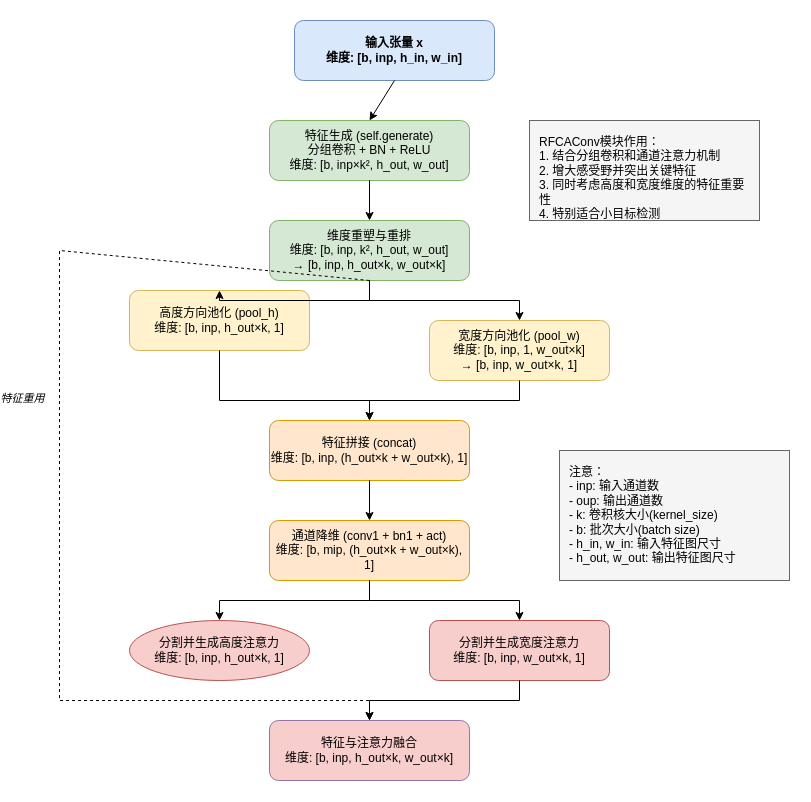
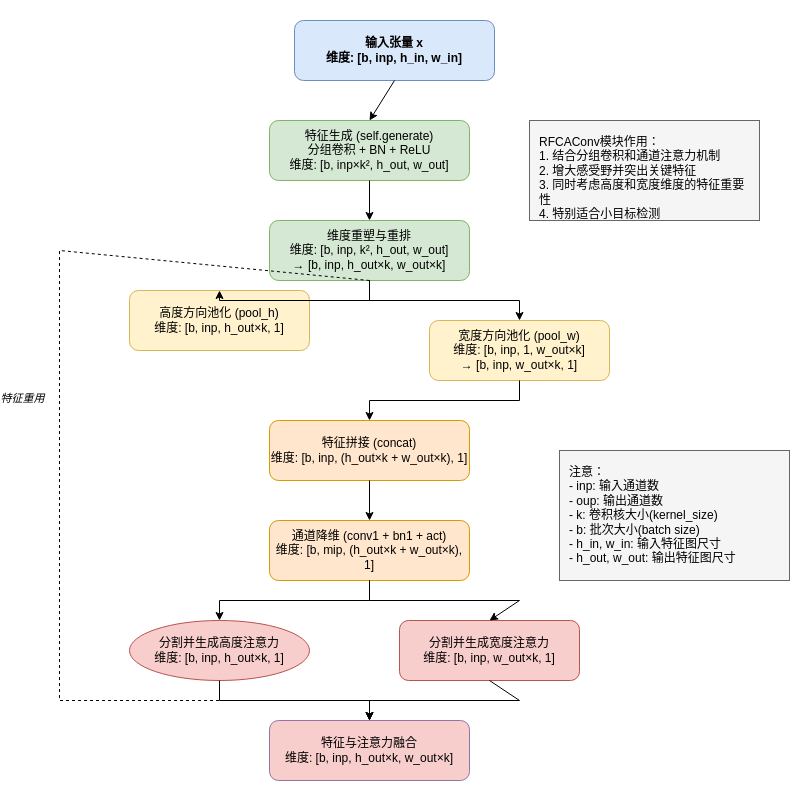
  <mxCell id="0" />
  <mxCell id="1" parent="0" />
  <mxCell id="2" value="输入张量 x&#10;维度: [b, inp, h_in, w_in]" style="rounded=1;whiteSpace=wrap;html=1;fillColor=#dae8fc;strokeColor=#6c8ebf;fontStyle=1" parent="1" vertex="1"><mxGeometry x="255" y="20" width="200" height="60" as="geometry" /></mxCell>
  <mxCell id="3" value="特征生成 (self.generate)&#10;分组卷积 + BN + ReLU&#10;维度: [b, inp×k², h_out, w_out]" style="rounded=1;whiteSpace=wrap;html=1;fillColor=#d5e8d4;strokeColor=#82b366;" parent="1" vertex="1"><mxGeometry x="230" y="120" width="200" height="60" as="geometry" /></mxCell>
  <mxCell id="4" value="维度重塑与重排&#10;维度: [b, inp, k², h_out, w_out]&#10;→ [b, inp, h_out×k, w_out×k]" style="rounded=1;whiteSpace=wrap;html=1;fillColor=#d5e8d4;strokeColor=#82b366;" parent="1" vertex="1"><mxGeometry x="230" y="220" width="200" height="60" as="geometry" /></mxCell>
  <mxCell id="5" value="高度方向池化 (pool_h)&#10;维度: [b, inp, h_out×k, 1]" style="rounded=1;whiteSpace=wrap;html=1;fillColor=#fff2cc;strokeColor=#d6b656;" parent="1" vertex="1"><mxGeometry x="90" y="290" width="180" height="60" as="geometry" /></mxCell>
  <mxCell id="6" value="宽度方向池化 (pool_w)&#10;维度: [b, inp, 1, w_out×k]&#10;→ [b, inp, w_out×k, 1]" style="rounded=1;whiteSpace=wrap;html=1;fillColor=#fff2cc;strokeColor=#d6b656;" parent="1" vertex="1"><mxGeometry x="390" y="320" width="180" height="60" as="geometry" /></mxCell>
  <mxCell id="7" value="特征拼接 (concat)&#10;维度: [b, inp, (h_out×k + w_out×k), 1]" style="rounded=1;whiteSpace=wrap;html=1;fillColor=#ffe6cc;strokeColor=#d79b00;" parent="1" vertex="1"><mxGeometry x="230" y="420" width="200" height="60" as="geometry" /></mxCell>
  <mxCell id="8" value="通道降维 (conv1 + bn1 + act)&#10;维度: [b, mip, (h_out×k + w_out×k), 1]" style="rounded=1;whiteSpace=wrap;html=1;fillColor=#ffe6cc;strokeColor=#d79b00;" parent="1" vertex="1"><mxGeometry x="230" y="520" width="200" height="60" as="geometry" /></mxCell>
  <mxCell id="9" value="分割并生成高度注意力&#10;维度: [b, inp, h_out×k, 1]" style="ellipse;whiteSpace=wrap;html=1;fillColor=#f8cecc;strokeColor=#b85450;" parent="1" vertex="1"><mxGeometry x="90" y="620" width="180" height="60" as="geometry" /></mxCell>
- <mxCell id="10" value="分割并生成宽度注意力&#10;维度: [b, inp, w_out×k, 1]" style="rounded=1;whiteSpace=wrap;html=1;fillColor=#f8cecc;strokeColor=#b85450;" parent="1" vertex="1"><mxGeometry x="390" y="620" width="180" height="60" as="geometry" /></mxCell>
+ <mxCell id="10" value="分割并生成宽度注意力&#10;维度: [b, inp, w_out×k, 1]" style="rounded=1;whiteSpace=wrap;html=1;fillColor=#f8cecc;strokeColor=#b85450;" parent="1" vertex="1"><mxGeometry x="360" y="620" width="180" height="60" as="geometry" /></mxCell>
  <mxCell id="11" value="特征与注意力融合&#10;维度: [b, inp, h_out×k, w_out×k]" style="rounded=1;whiteSpace=wrap;html=1;fillColor=#f8cecc;strokeColor=#9673a6;" parent="1" vertex="1"><mxGeometry x="230" y="720" width="200" height="60" as="geometry" /></mxCell>
  <mxCell id="12" value="" style="endArrow=classic;html=1;rounded=0;exitX=0.5;exitY=1;exitDx=0;exitDy=0;entryX=0.5;entryY=0;entryDx=0;entryDy=0;" parent="1" source="2" target="3" edge="1"><mxGeometry width="50" height="50" relative="1" as="geometry"><mxPoint x="300" y="390" as="sourcePoint" /><mxPoint x="350" y="340" as="targetPoint" /></mxGeometry></mxCell>
  <mxCell id="13" value="" style="endArrow=classic;html=1;rounded=0;exitX=0.5;exitY=1;exitDx=0;exitDy=0;entryX=0.5;entryY=0;entryDx=0;entryDy=0;" parent="1" source="3" target="4" edge="1"><mxGeometry width="50" height="50" relative="1" as="geometry"><mxPoint x="340" y="90" as="sourcePoint" /><mxPoint x="340" y="130" as="targetPoint" /></mxGeometry></mxCell>
  <mxCell id="14" value="" style="endArrow=classic;html=1;rounded=0;exitX=0.5;exitY=1;exitDx=0;exitDy=0;entryX=0.5;entryY=0;entryDx=0;entryDy=0;" parent="1" source="4" target="5" edge="1"><mxGeometry width="50" height="50" relative="1" as="geometry"><mxPoint x="340" y="190" as="sourcePoint" /><mxPoint x="340" y="230" as="targetPoint" /><Array as="points"><mxPoint x="330" y="300" /><mxPoint x="180" y="300" /></Array></mxGeometry></mxCell>
  <mxCell id="15" value="" style="endArrow=classic;html=1;rounded=0;exitX=0.5;exitY=1;exitDx=0;exitDy=0;entryX=0.5;entryY=0;entryDx=0;entryDy=0;" parent="1" source="4" target="6" edge="1"><mxGeometry width="50" height="50" relative="1" as="geometry"><mxPoint x="340" y="290" as="sourcePoint" /><mxPoint x="190" y="330" as="targetPoint" /><Array as="points"><mxPoint x="330" y="300" /><mxPoint x="480" y="300" /></Array></mxGeometry></mxCell>
- <mxCell id="16" value="" style="endArrow=classic;html=1;rounded=0;exitX=0.5;exitY=1;exitDx=0;exitDy=0;entryX=0.5;entryY=0;entryDx=0;entryDy=0;" parent="1" source="5" target="7" edge="1"><mxGeometry width="50" height="50" relative="1" as="geometry"><mxPoint x="340" y="290" as="sourcePoint" /><mxPoint x="190" y="330" as="targetPoint" /><Array as="points"><mxPoint x="180" y="400" /><mxPoint x="330" y="400" /></Array></mxGeometry></mxCell>
  <mxCell id="17" value="" style="endArrow=classic;html=1;rounded=0;exitX=0.5;exitY=1;exitDx=0;exitDy=0;entryX=0.5;entryY=0;entryDx=0;entryDy=0;" parent="1" source="6" target="7" edge="1"><mxGeometry width="50" height="50" relative="1" as="geometry"><mxPoint x="190" y="390" as="sourcePoint" /><mxPoint x="340" y="430" as="targetPoint" /><Array as="points"><mxPoint x="480" y="400" /><mxPoint x="330" y="400" /></Array></mxGeometry></mxCell>
  <mxCell id="18" value="" style="endArrow=classic;html=1;rounded=0;exitX=0.5;exitY=1;exitDx=0;exitDy=0;entryX=0.5;entryY=0;entryDx=0;entryDy=0;" parent="1" source="7" target="8" edge="1"><mxGeometry width="50" height="50" relative="1" as="geometry"><mxPoint x="190" y="390" as="sourcePoint" /><mxPoint x="340" y="430" as="targetPoint" /></mxGeometry></mxCell>
  <mxCell id="19" value="" style="endArrow=classic;html=1;rounded=0;exitX=0.5;exitY=1;exitDx=0;exitDy=0;entryX=0.5;entryY=0;entryDx=0;entryDy=0;" parent="1" source="8" target="9" edge="1"><mxGeometry width="50" height="50" relative="1" as="geometry"><mxPoint x="340" y="490" as="sourcePoint" /><mxPoint x="340" y="530" as="targetPoint" /><Array as="points"><mxPoint x="330" y="600" /><mxPoint x="180" y="600" /></Array></mxGeometry></mxCell>
  <mxCell id="20" value="" style="endArrow=classic;html=1;rounded=0;exitX=0.5;exitY=1;exitDx=0;exitDy=0;entryX=0.5;entryY=0;entryDx=0;entryDy=0;" parent="1" source="8" target="10" edge="1"><mxGeometry width="50" height="50" relative="1" as="geometry"><mxPoint x="340" y="590" as="sourcePoint" /><mxPoint x="190" y="630" as="targetPoint" /><Array as="points"><mxPoint x="330" y="600" /><mxPoint x="480" y="600" /></Array></mxGeometry></mxCell>
+ <mxCell id="21" value="" style="endArrow=classic;html=1;rounded=0;exitX=0.5;exitY=1;exitDx=0;exitDy=0;entryX=0.5;entryY=0;entryDx=0;entryDy=0;" parent="1" source="9" target="11" edge="1"><mxGeometry width="50" height="50" relative="1" as="geometry"><mxPoint x="340" y="590" as="sourcePoint" /><mxPoint x="190" y="630" as="targetPoint" /><Array as="points"><mxPoint x="180" y="700" /><mxPoint x="330" y="700" /></Array></mxGeometry></mxCell>
  <mxCell id="22" value="" style="endArrow=classic;html=1;rounded=0;exitX=0.5;exitY=1;exitDx=0;exitDy=0;entryX=0.5;entryY=0;entryDx=0;entryDy=0;" parent="1" source="10" target="11" edge="1"><mxGeometry width="50" height="50" relative="1" as="geometry"><mxPoint x="190" y="690" as="sourcePoint" /><mxPoint x="340" y="730" as="targetPoint" /><Array as="points"><mxPoint x="480" y="700" /><mxPoint x="330" y="700" /></Array></mxGeometry></mxCell>
  <mxCell id="23" value="" style="endArrow=classic;html=1;rounded=0;exitX=0.5;exitY=1;exitDx=0;exitDy=0;entryX=0.5;entryY=0;entryDx=0;entryDy=0;dashed=1;" parent="1" source="4" target="11" edge="1"><mxGeometry width="50" height="50" relative="1" as="geometry"><mxPoint x="490" y="690" as="sourcePoint" /><mxPoint x="340" y="730" as="targetPoint" /><Array as="points"><mxPoint x="20" y="250" /><mxPoint x="20" y="700" /><mxPoint x="330" y="700" /></Array></mxGeometry></mxCell>
  <mxCell id="24" value="特征重用" style="edgeLabel;html=1;align=center;verticalAlign=middle;resizable=0;points=[];fontStyle=2" parent="23" vertex="1" connectable="0"><mxGeometry x="-0.139" y="-1" relative="1" as="geometry"><mxPoint x="-37" y="-11" as="offset" /></mxGeometry></mxCell>
  <mxCell id="25" value="RFCAConv模块作用：&#10;1. 结合分组卷积和通道注意力机制&#10;2. 增大感受野并突出关键特征&#10;3. 同时考虑高度和宽度维度的特征重要性&#10;4. 特别适合小目标检测" style="rounded=0;whiteSpace=wrap;html=1;fillColor=#f5f5f5;strokeColor=#666666;align=left;verticalAlign=top;spacing=10;shadow=0;glass=0;" parent="1" vertex="1"><mxGeometry x="490" y="120" width="230" height="100" as="geometry" /></mxCell>
  <mxCell id="26" value="注意：&#10;- inp: 输入通道数&#10;- oup: 输出通道数&#10;- k: 卷积核大小(kernel_size)&#10;- b: 批次大小(batch size)&#10;- h_in, w_in: 输入特征图尺寸&#10;- h_out, w_out: 输出特征图尺寸" style="rounded=0;whiteSpace=wrap;html=1;fillColor=#f5f5f5;strokeColor=#666666;align=left;verticalAlign=top;spacing=10;" parent="1" vertex="1"><mxGeometry x="520" y="450" width="230" height="130" as="geometry" /></mxCell>
